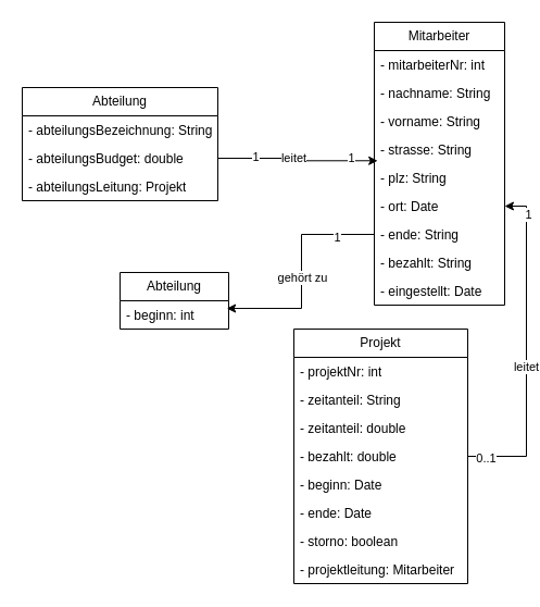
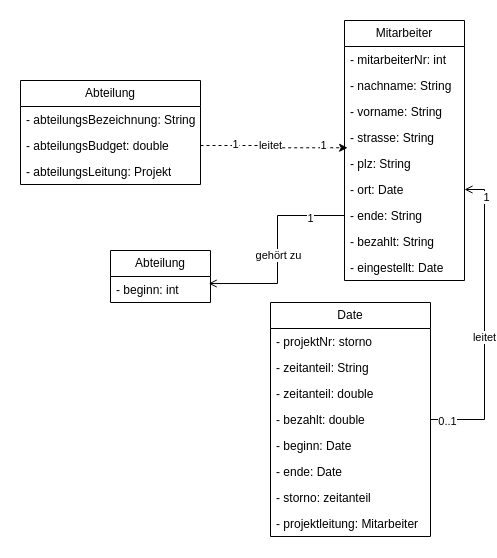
  <mxCell id="0" />
  <mxCell id="1" parent="0" />
  <mxCell id="2" value="Mitarbeiter" style="swimlane;fontStyle=0;childLayout=stackLayout;horizontal=1;startSize=26;fillColor=none;horizontalStack=0;resizeParent=1;resizeParentMax=0;resizeLast=0;collapsible=1;marginBottom=0;whiteSpace=wrap;html=1;" vertex="1" parent="1"><mxGeometry x="344" y="20" width="120" height="260" as="geometry" /></mxCell>
  <mxCell id="3" value="- mitarbeiterNr: int" style="text;strokeColor=none;fillColor=none;align=left;verticalAlign=top;spacingLeft=4;spacingRight=4;overflow=hidden;rotatable=0;points=[[0,0.5],[1,0.5]];portConstraint=eastwest;whiteSpace=wrap;html=1;" vertex="1" parent="2"><mxGeometry y="26" width="120" height="26" as="geometry" /></mxCell>
  <mxCell id="4" value="- nachname: String" style="text;strokeColor=none;fillColor=none;align=left;verticalAlign=top;spacingLeft=4;spacingRight=4;overflow=hidden;rotatable=0;points=[[0,0.5],[1,0.5]];portConstraint=eastwest;whiteSpace=wrap;html=1;" vertex="1" parent="2"><mxGeometry y="52" width="120" height="26" as="geometry" /></mxCell>
  <mxCell id="5" value="- vorname: String" style="text;strokeColor=none;fillColor=none;align=left;verticalAlign=top;spacingLeft=4;spacingRight=4;overflow=hidden;rotatable=0;points=[[0,0.5],[1,0.5]];portConstraint=eastwest;whiteSpace=wrap;html=1;" vertex="1" parent="2"><mxGeometry y="78" width="120" height="26" as="geometry" /></mxCell>
  <mxCell id="6" value="- strasse: String" style="text;strokeColor=none;fillColor=none;align=left;verticalAlign=top;spacingLeft=4;spacingRight=4;overflow=hidden;rotatable=0;points=[[0,0.5],[1,0.5]];portConstraint=eastwest;whiteSpace=wrap;html=1;" vertex="1" parent="2"><mxGeometry y="104" width="120" height="26" as="geometry" /></mxCell>
  <mxCell id="7" value="- plz: String" style="text;strokeColor=none;fillColor=none;align=left;verticalAlign=top;spacingLeft=4;spacingRight=4;overflow=hidden;rotatable=0;points=[[0,0.5],[1,0.5]];portConstraint=eastwest;whiteSpace=wrap;html=1;" vertex="1" parent="2"><mxGeometry y="130" width="120" height="26" as="geometry" /></mxCell>
  <mxCell id="8" value="- ort: Date" style="text;strokeColor=none;fillColor=none;align=left;verticalAlign=top;spacingLeft=4;spacingRight=4;overflow=hidden;rotatable=0;points=[[0,0.5],[1,0.5]];portConstraint=eastwest;whiteSpace=wrap;html=1;" vertex="1" parent="2"><mxGeometry y="156" width="120" height="26" as="geometry" /></mxCell>
  <mxCell id="9" value="- ende: String" style="text;strokeColor=none;fillColor=none;align=left;verticalAlign=top;spacingLeft=4;spacingRight=4;overflow=hidden;rotatable=0;points=[[0,0.5],[1,0.5]];portConstraint=eastwest;whiteSpace=wrap;html=1;" vertex="1" parent="2"><mxGeometry y="182" width="120" height="26" as="geometry" /></mxCell>
  <mxCell id="10" value="- bezahlt: String" style="text;strokeColor=none;fillColor=none;align=left;verticalAlign=top;spacingLeft=4;spacingRight=4;overflow=hidden;rotatable=0;points=[[0,0.5],[1,0.5]];portConstraint=eastwest;whiteSpace=wrap;html=1;" vertex="1" parent="2"><mxGeometry y="208" width="120" height="26" as="geometry" /></mxCell>
  <mxCell id="11" value="- eingestellt: Date" style="text;strokeColor=none;fillColor=none;align=left;verticalAlign=top;spacingLeft=4;spacingRight=4;overflow=hidden;rotatable=0;points=[[0,0.5],[1,0.5]];portConstraint=eastwest;whiteSpace=wrap;html=1;" vertex="1" parent="2"><mxGeometry y="234" width="120" height="26" as="geometry" /></mxCell>
  <mxCell id="12" value="Abteilung" style="swimlane;fontStyle=0;childLayout=stackLayout;horizontal=1;startSize=26;fillColor=none;horizontalStack=0;resizeParent=1;resizeParentMax=0;resizeLast=0;collapsible=1;marginBottom=0;whiteSpace=wrap;html=1;" vertex="1" parent="1"><mxGeometry x="20" y="80" width="180" height="104" as="geometry" /></mxCell>
  <mxCell id="13" value="- abteilungsBezeichnung: String" style="text;strokeColor=none;fillColor=none;align=left;verticalAlign=top;spacingLeft=4;spacingRight=4;overflow=hidden;rotatable=0;points=[[0,0.5],[1,0.5]];portConstraint=eastwest;whiteSpace=wrap;html=1;" vertex="1" parent="12"><mxGeometry y="26" width="180" height="26" as="geometry" /></mxCell>
  <mxCell id="14" value="- abteilungsBudget: double" style="text;strokeColor=none;fillColor=none;align=left;verticalAlign=top;spacingLeft=4;spacingRight=4;overflow=hidden;rotatable=0;points=[[0,0.5],[1,0.5]];portConstraint=eastwest;whiteSpace=wrap;html=1;" vertex="1" parent="12"><mxGeometry y="52" width="180" height="26" as="geometry" /></mxCell>
  <mxCell id="15" value="- abteilungsLeitung: Projekt" style="text;strokeColor=none;fillColor=none;align=left;verticalAlign=top;spacingLeft=4;spacingRight=4;overflow=hidden;rotatable=0;points=[[0,0.5],[1,0.5]];portConstraint=eastwest;whiteSpace=wrap;html=1;" vertex="1" parent="12"><mxGeometry y="78" width="180" height="26" as="geometry" /></mxCell>
- <mxCell id="16" style="edgeStyle=orthogonalEdgeStyle;rounded=0;orthogonalLoop=1;jettySize=auto;html=1;entryX=1;entryY=0.5;entryDx=0;entryDy=0;exitX=1;exitY=0.5;exitDx=0;exitDy=0;" edge="1" parent="1" source="24" target="8"><mxGeometry relative="1" as="geometry"><mxPoint x="450.003" y="421" as="sourcePoint" /><mxPoint x="543.95" y="220" as="targetPoint" /></mxGeometry></mxCell>
+ <mxCell id="16" style="edgeStyle=orthogonalEdgeStyle;rounded=0;orthogonalLoop=1;jettySize=auto;html=1;entryX=1;entryY=0.5;entryDx=0;entryDy=0;exitX=1;exitY=0.5;exitDx=0;exitDy=0;endArrow=open;" edge="1" parent="1" source="24" target="8"><mxGeometry relative="1" as="geometry"><mxPoint x="450.003" y="421" as="sourcePoint" /><mxPoint x="543.95" y="220" as="targetPoint" /></mxGeometry></mxCell>
  <mxCell id="17" value="0..1" style="edgeLabel;html=1;align=center;verticalAlign=middle;resizable=0;points=[];" vertex="1" connectable="0" parent="16"><mxGeometry x="-0.898" y="-1" relative="1" as="geometry"><mxPoint as="offset" /></mxGeometry></mxCell>
  <mxCell id="18" value="leitet" style="edgeLabel;html=1;align=center;verticalAlign=middle;resizable=0;points=[];" vertex="1" connectable="0" parent="16"><mxGeometry x="-0.1" y="1" relative="1" as="geometry"><mxPoint as="offset" /></mxGeometry></mxCell>
  <mxCell id="19" value="1" style="edgeLabel;html=1;align=center;verticalAlign=middle;resizable=0;points=[];" vertex="1" connectable="0" parent="16"><mxGeometry x="0.822" y="-1" relative="1" as="geometry"><mxPoint as="offset" /></mxGeometry></mxCell>
- <mxCell id="20" value="Projekt" style="swimlane;fontStyle=0;childLayout=stackLayout;horizontal=1;startSize=26;fillColor=none;horizontalStack=0;resizeParent=1;resizeParentMax=0;resizeLast=0;collapsible=1;marginBottom=0;whiteSpace=wrap;html=1;" vertex="1" parent="1"><mxGeometry x="270" y="302" width="160" height="234" as="geometry" /></mxCell>
- <mxCell id="21" value="- projektNr: int" style="text;strokeColor=none;fillColor=none;align=left;verticalAlign=top;spacingLeft=4;spacingRight=4;overflow=hidden;rotatable=0;points=[[0,0.5],[1,0.5]];portConstraint=eastwest;whiteSpace=wrap;html=1;" vertex="1" parent="20"><mxGeometry y="26" width="160" height="26" as="geometry" /></mxCell>
+ <mxCell id="20" value="Date" style="swimlane;fontStyle=0;childLayout=stackLayout;horizontal=1;startSize=26;fillColor=none;horizontalStack=0;resizeParent=1;resizeParentMax=0;resizeLast=0;collapsible=1;marginBottom=0;whiteSpace=wrap;html=1;" vertex="1" parent="1"><mxGeometry x="270" y="302" width="160" height="234" as="geometry" /></mxCell>
+ <mxCell id="21" value="- projektNr: storno" style="text;strokeColor=none;fillColor=none;align=left;verticalAlign=top;spacingLeft=4;spacingRight=4;overflow=hidden;rotatable=0;points=[[0,0.5],[1,0.5]];portConstraint=eastwest;whiteSpace=wrap;html=1;" vertex="1" parent="20"><mxGeometry y="26" width="160" height="26" as="geometry" /></mxCell>
  <mxCell id="22" value="- zeitanteil: String" style="text;strokeColor=none;fillColor=none;align=left;verticalAlign=top;spacingLeft=4;spacingRight=4;overflow=hidden;rotatable=0;points=[[0,0.5],[1,0.5]];portConstraint=eastwest;whiteSpace=wrap;html=1;" vertex="1" parent="20"><mxGeometry y="52" width="160" height="26" as="geometry" /></mxCell>
  <mxCell id="23" value="- zeitanteil: double" style="text;strokeColor=none;fillColor=none;align=left;verticalAlign=top;spacingLeft=4;spacingRight=4;overflow=hidden;rotatable=0;points=[[0,0.5],[1,0.5]];portConstraint=eastwest;whiteSpace=wrap;html=1;" vertex="1" parent="20"><mxGeometry y="78" width="160" height="26" as="geometry" /></mxCell>
  <mxCell id="24" value="- bezahlt: double" style="text;strokeColor=none;fillColor=none;align=left;verticalAlign=top;spacingLeft=4;spacingRight=4;overflow=hidden;rotatable=0;points=[[0,0.5],[1,0.5]];portConstraint=eastwest;whiteSpace=wrap;html=1;" vertex="1" parent="20"><mxGeometry y="104" width="160" height="26" as="geometry" /></mxCell>
  <mxCell id="25" value="- beginn: Date" style="text;strokeColor=none;fillColor=none;align=left;verticalAlign=top;spacingLeft=4;spacingRight=4;overflow=hidden;rotatable=0;points=[[0,0.5],[1,0.5]];portConstraint=eastwest;whiteSpace=wrap;html=1;" vertex="1" parent="20"><mxGeometry y="130" width="160" height="26" as="geometry" /></mxCell>
  <mxCell id="26" value="- ende: Date" style="text;strokeColor=none;fillColor=none;align=left;verticalAlign=top;spacingLeft=4;spacingRight=4;overflow=hidden;rotatable=0;points=[[0,0.5],[1,0.5]];portConstraint=eastwest;whiteSpace=wrap;html=1;" vertex="1" parent="20"><mxGeometry y="156" width="160" height="26" as="geometry" /></mxCell>
- <mxCell id="27" value="- storno: boolean" style="text;strokeColor=none;fillColor=none;align=left;verticalAlign=top;spacingLeft=4;spacingRight=4;overflow=hidden;rotatable=0;points=[[0,0.5],[1,0.5]];portConstraint=eastwest;whiteSpace=wrap;html=1;" vertex="1" parent="20"><mxGeometry y="182" width="160" height="26" as="geometry" /></mxCell>
+ <mxCell id="27" value="- storno: zeitanteil" style="text;strokeColor=none;fillColor=none;align=left;verticalAlign=top;spacingLeft=4;spacingRight=4;overflow=hidden;rotatable=0;points=[[0,0.5],[1,0.5]];portConstraint=eastwest;whiteSpace=wrap;html=1;" vertex="1" parent="20"><mxGeometry y="182" width="160" height="26" as="geometry" /></mxCell>
  <mxCell id="28" value="- projektleitung: Mitarbeiter" style="text;strokeColor=none;fillColor=none;align=left;verticalAlign=top;spacingLeft=4;spacingRight=4;overflow=hidden;rotatable=0;points=[[0,0.5],[1,0.5]];portConstraint=eastwest;whiteSpace=wrap;html=1;" vertex="1" parent="20"><mxGeometry y="208" width="160" height="26" as="geometry" /></mxCell>
  <mxCell id="29" value="Abteilung" style="swimlane;fontStyle=0;childLayout=stackLayout;horizontal=1;startSize=26;fillColor=none;horizontalStack=0;resizeParent=1;resizeParentMax=0;resizeLast=0;collapsible=1;marginBottom=0;whiteSpace=wrap;html=1;" vertex="1" parent="1"><mxGeometry x="110" y="250" width="100" height="52" as="geometry" /></mxCell>
  <mxCell id="30" value="- beginn: int" style="text;strokeColor=none;fillColor=none;align=left;verticalAlign=top;spacingLeft=4;spacingRight=4;overflow=hidden;rotatable=0;points=[[0,0.5],[1,0.5]];portConstraint=eastwest;whiteSpace=wrap;html=1;" vertex="1" parent="29"><mxGeometry y="26" width="100" height="26" as="geometry" /></mxCell>
- <mxCell id="31" style="edgeStyle=orthogonalEdgeStyle;rounded=0;orthogonalLoop=1;jettySize=auto;html=1;exitX=1;exitY=0.5;exitDx=0;exitDy=0;entryX=0.026;entryY=-0.105;entryDx=0;entryDy=0;entryPerimeter=0;" edge="1" parent="1" source="14" target="7"><mxGeometry relative="1" as="geometry"><mxPoint x="220" y="301" as="targetPoint" /></mxGeometry></mxCell>
+ <mxCell id="31" style="edgeStyle=orthogonalEdgeStyle;rounded=0;orthogonalLoop=1;jettySize=auto;html=1;exitX=1;exitY=0.5;exitDx=0;exitDy=0;entryX=0.026;entryY=-0.105;entryDx=0;entryDy=0;entryPerimeter=0;dashed=1;" edge="1" parent="1" source="14" target="7"><mxGeometry relative="1" as="geometry"><mxPoint x="220" y="301" as="targetPoint" /></mxGeometry></mxCell>
  <mxCell id="32" value="1" style="edgeLabel;html=1;align=center;verticalAlign=middle;resizable=0;points=[];" vertex="1" connectable="0" parent="31"><mxGeometry x="-0.55" y="2" relative="1" as="geometry"><mxPoint as="offset" /></mxGeometry></mxCell>
  <mxCell id="33" value="1" style="edgeLabel;html=1;align=center;verticalAlign=middle;resizable=0;points=[];" vertex="1" connectable="0" parent="31"><mxGeometry x="0.67" y="3" relative="1" as="geometry"><mxPoint as="offset" /></mxGeometry></mxCell>
  <mxCell id="34" value="leitet" style="edgeLabel;html=1;align=center;verticalAlign=middle;resizable=0;points=[];" vertex="1" connectable="0" parent="31"><mxGeometry x="-0.045" y="1" relative="1" as="geometry"><mxPoint x="-2" as="offset" /></mxGeometry></mxCell>
- <mxCell id="35" style="edgeStyle=orthogonalEdgeStyle;rounded=0;orthogonalLoop=1;jettySize=auto;html=1;exitX=0;exitY=0.5;exitDx=0;exitDy=0;entryX=0.982;entryY=0.271;entryDx=0;entryDy=0;entryPerimeter=0;" edge="1" parent="1" source="9" target="30"><mxGeometry relative="1" as="geometry" /></mxCell>
+ <mxCell id="35" style="edgeStyle=orthogonalEdgeStyle;rounded=0;orthogonalLoop=1;jettySize=auto;html=1;exitX=0;exitY=0.5;exitDx=0;exitDy=0;entryX=0.982;entryY=0.271;entryDx=0;entryDy=0;entryPerimeter=0;endArrow=open;" edge="1" parent="1" source="9" target="30"><mxGeometry relative="1" as="geometry" /></mxCell>
  <mxCell id="36" value="1" style="edgeLabel;html=1;align=center;verticalAlign=middle;resizable=0;points=[];" vertex="1" connectable="0" parent="35"><mxGeometry x="-0.659" y="2" relative="1" as="geometry"><mxPoint as="offset" /></mxGeometry></mxCell>
  <mxCell id="37" value="gehört zu" style="edgeLabel;html=1;align=center;verticalAlign=middle;resizable=0;points=[];" vertex="1" connectable="0" parent="35"><mxGeometry x="0.036" relative="1" as="geometry"><mxPoint as="offset" /></mxGeometry></mxCell>
